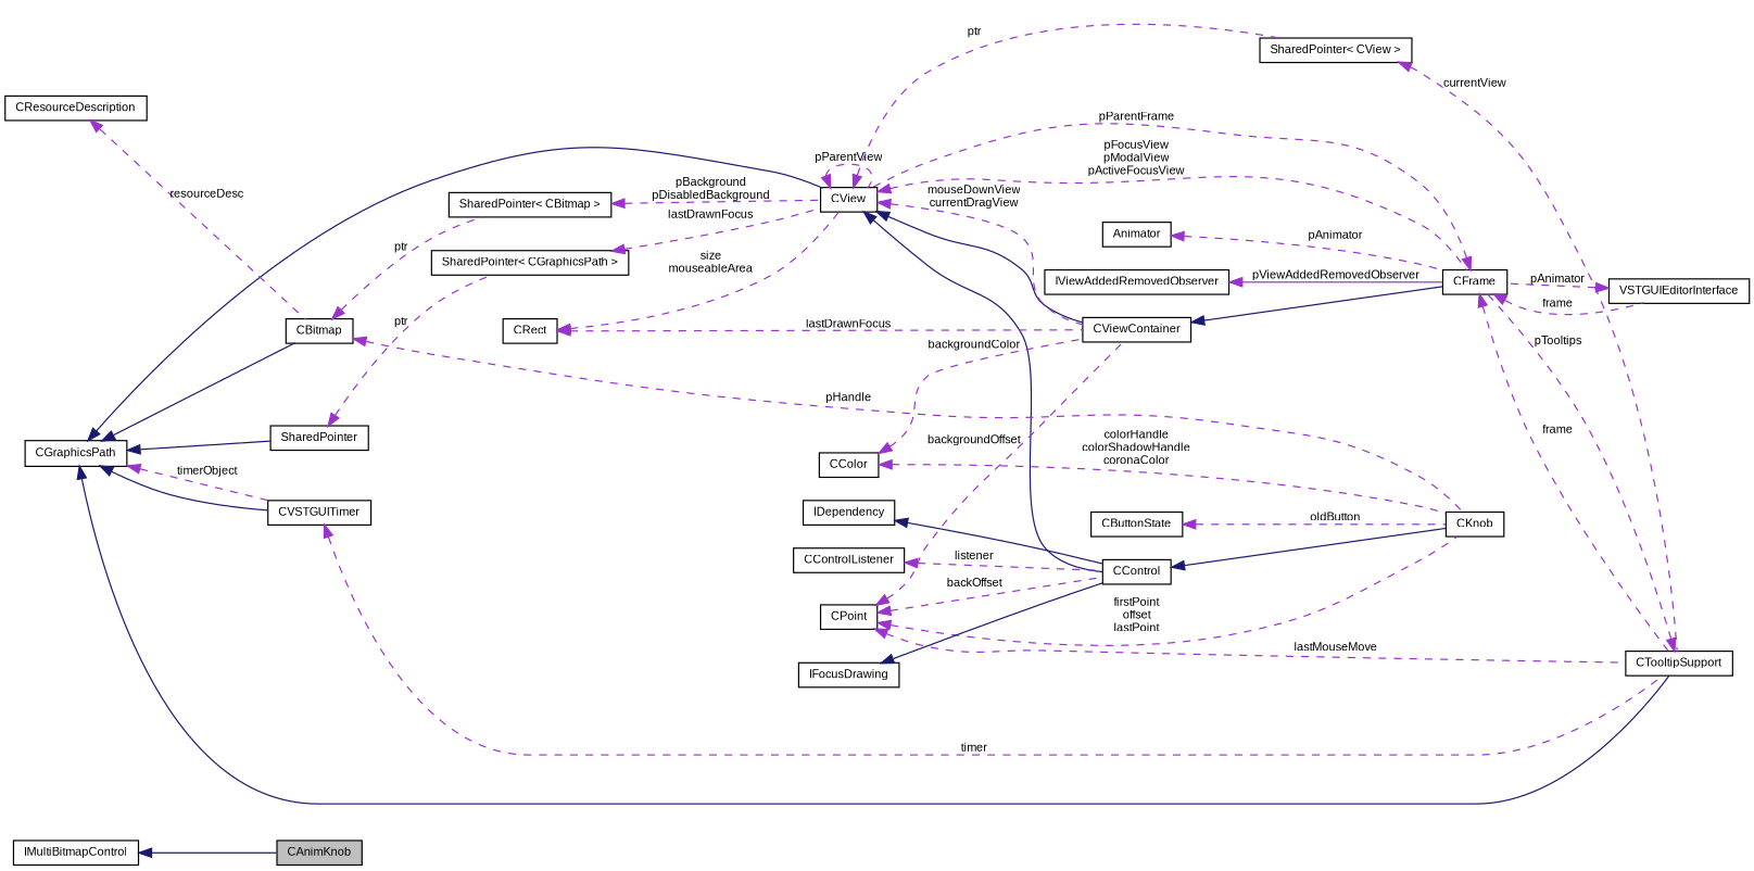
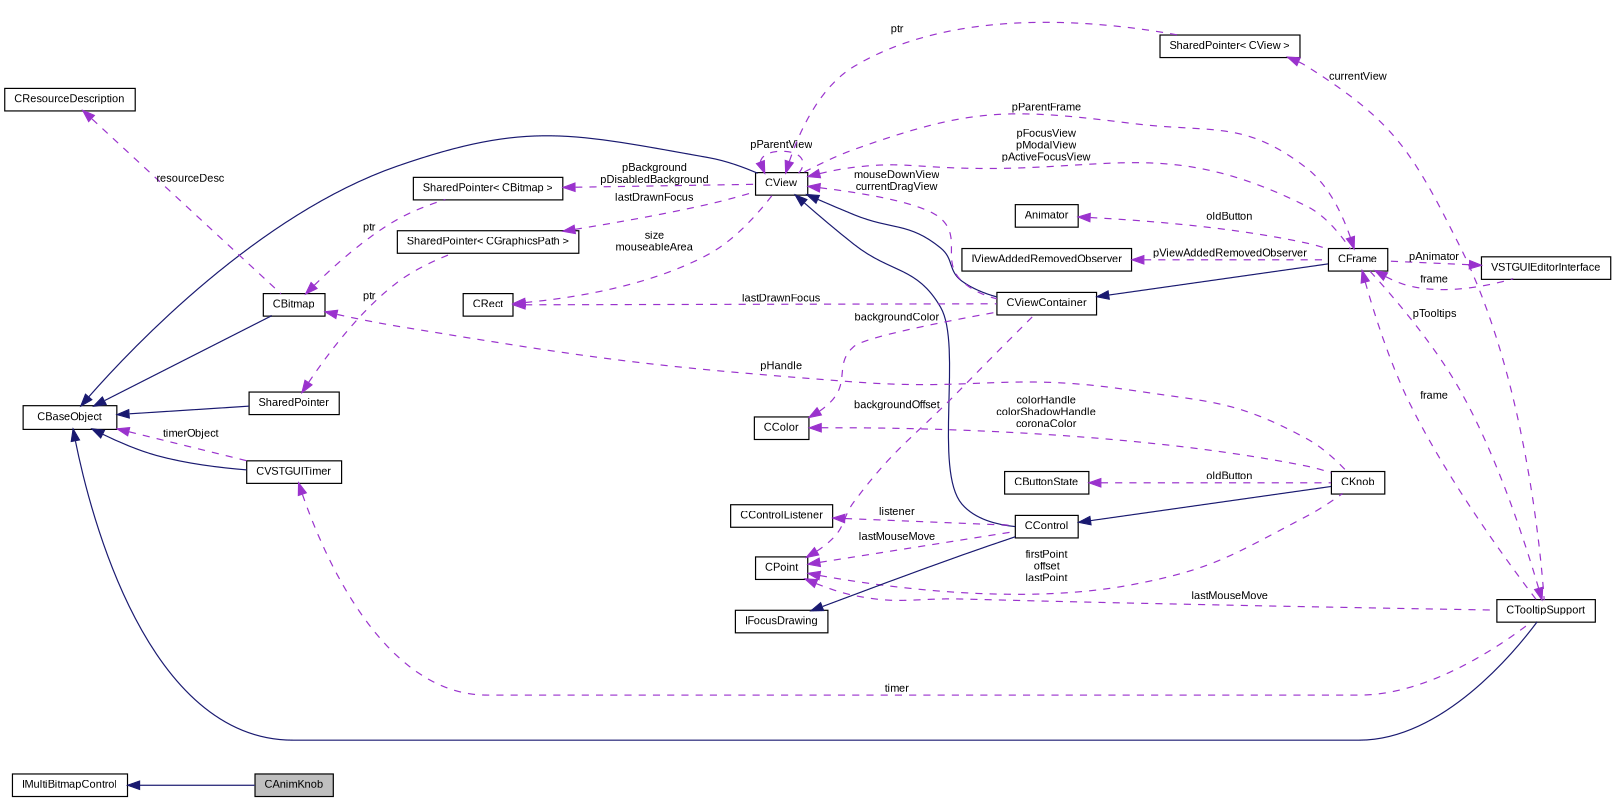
  digraph {
    rankdir=LR
    node [color=black fontname=Arial fontsize=9 shape=record]
    edge [color=darkorchid3 dir=back fontname=Arial fontsize=9 labelfontname=Arial labelfontsize=9 style=dashed]
    n1 [fillcolor=grey75 fontcolor=black height=0.2 label=CAnimKnob style=filled width=0.4]
    n2 [height=0.2 label=CKnob width=0.4]
    n3 [height=0.2 label=CControl width=0.4]
    n4 [height=0.2 label=CView width=0.4]
    n5 [height=0.2 label=CFrame width=0.4]
    n6 [height=0.2 label=CViewContainer width=0.4]
    n7 [height=0.2 label="SharedPointer\< CView \>" width=0.4]
    n8 [height=0.2 label=CTooltipSupport width=0.4]
    n9 [height=0.2 label=VSTGUIEditorInterface width=0.4]
-   n10 [height=0.2 label=CGraphicsPath width=0.4]
+   n10 [height=0.2 label=CBaseObject width=0.4]
    n11 [height=0.2 label=CBitmap width=0.4]
    n12 [height=0.2 label=CVSTGUITimer width=0.4]
    n13 [height=0.2 label=SharedPointer width=0.4]
    n14 [height=0.2 label="SharedPointer\< CBitmap \>" width=0.4]
    n15 [height=0.2 label=Animator width=0.4]
    n16 [height=0.2 label="SharedPointer\< CGraphicsPath \>" width=0.4]
    n17 [height=0.2 label=CResourceDescription width=0.4]
    n18 [height=0.2 label=CPoint width=0.4]
    n19 [height=0.2 label=CColor width=0.4]
    n20 [height=0.2 label=CRect width=0.4]
    n21 [height=0.2 label=IViewAddedRemovedObserver width=0.4]
    n22 [height=0.2 label=IFocusDrawing width=0.4]
-   n23 [height=0.2 label=IDependency width=0.4]
    n24 [height=0.2 label=CControlListener width=0.4]
    n25 [height=0.2 label=CButtonState width=0.4]
    n26 [height=0.2 label=IMultiBitmapControl width=0.4]
    n3 -> n2 [color=midnightblue style=solid]
    n4 -> n3 [color=midnightblue style=solid]
    n4 -> n4 [label=pParentView]
    n4 -> n5 [label="pFocusView\npModalView\npActiveFocusView"]
    n4 -> n6 [color=midnightblue style=solid]
    n4 -> n6 [label="mouseDownView\ncurrentDragView"]
    n4 -> n7 [label=ptr]
    n5 -> n4 [label=pParentFrame]
    n5 -> n8 [label=frame]
    n5 -> n9 [label=frame]
    n6 -> n5 [color=midnightblue style=solid]
    n7 -> n8 [label=currentView]
    n8 -> n5 [label=pTooltips]
    n9 -> n5 [label=pAnimator]
    n10 -> n4 [color=midnightblue style=solid]
    n10 -> n8 [color=midnightblue style=solid]
    n10 -> n11 [color=midnightblue style=solid]
    n10 -> n12 [color=midnightblue style=solid]
    n10 -> n12 [label=timerObject]
    n10 -> n13 [color=midnightblue style=solid]
    n11 -> n2 [label=pHandle]
    n11 -> n14 [label=ptr]
    n12 -> n8 [label=timer]
    n13 -> n16 [label=ptr]
    n14 -> n4 [label="pBackground\npDisabledBackground"]
-   n15 -> n5 [label=pAnimator]
+   n15 -> n5 [label=oldButton]
    n16 -> n4 [label=lastDrawnFocus]
    n17 -> n11 [label=resourceDesc]
    n18 -> n2 [label="firstPoint\noffset\nlastPoint"]
-   n18 -> n3 [label=backOffset]
+   n18 -> n3 [label=lastMouseMove]
    n18 -> n6 [label=backgroundOffset]
    n18 -> n8 [label=lastMouseMove]
    n19 -> n2 [label="colorHandle\ncolorShadowHandle\ncoronaColor"]
    n19 -> n6 [label=backgroundColor]
    n20 -> n4 [label="size\nmouseableArea"]
    n20 -> n6 [label=lastDrawnFocus]
-   n21 -> n5 [label=pViewAddedRemovedObserver style=solid]
+   n21 -> n5 [label=pViewAddedRemovedObserver]
    n22 -> n3 [color=midnightblue style=solid]
-   n23 -> n3 [color=midnightblue style=solid]
    n24 -> n3 [label=listener]
    n25 -> n2 [label=oldButton]
    n26 -> n1 [color=midnightblue style=solid]
  }
